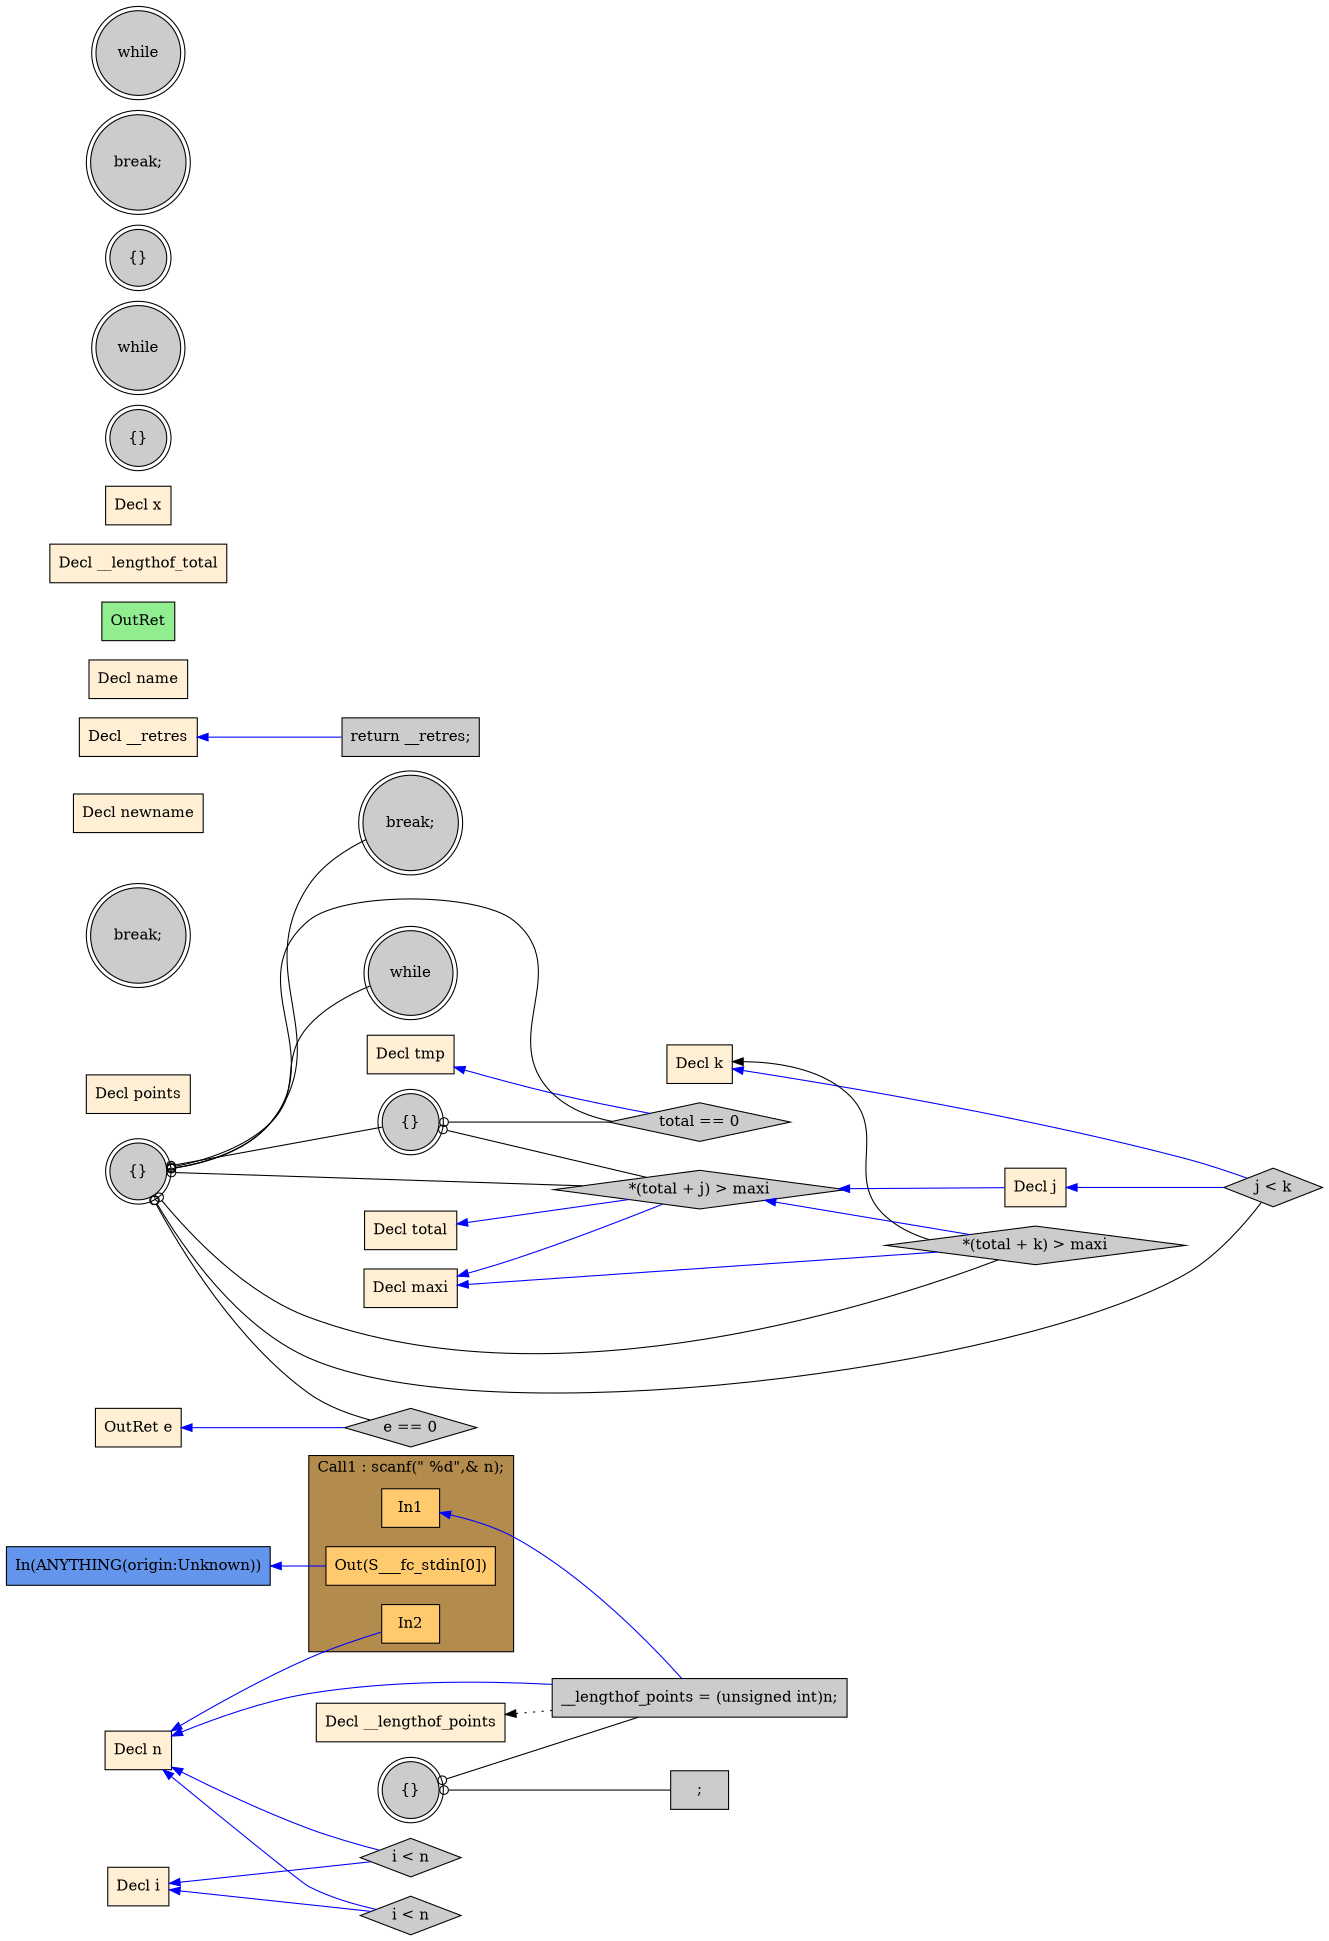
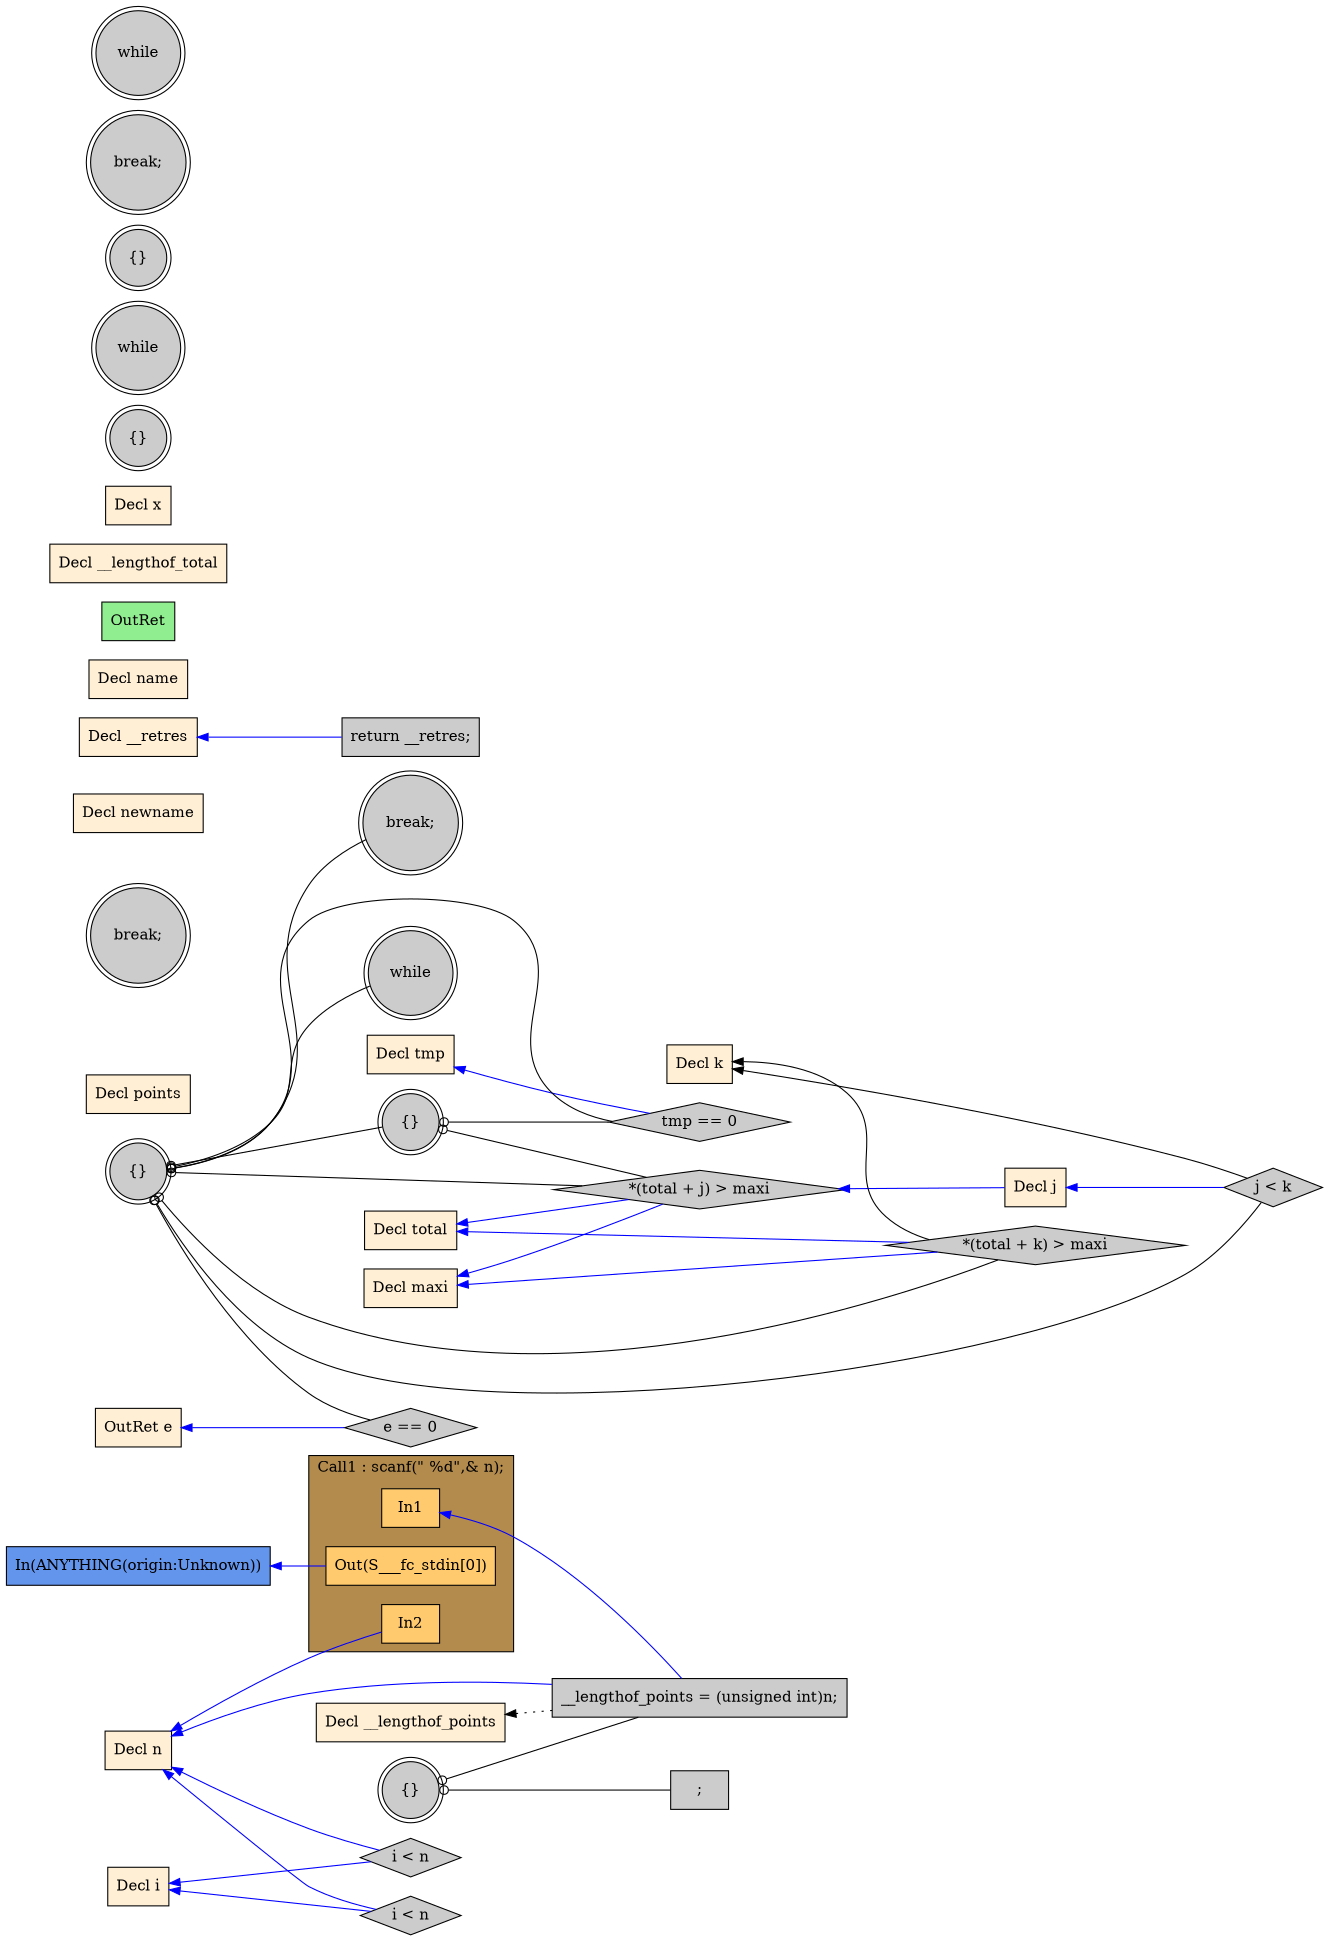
  digraph {
    rankdir=LR
    node [fillcolor="#CCCCCC" shape=box style=filled]
    edge [color="#0000FF" dir=back]
    n1 [fillcolor="#FFCA6E" label=In1]
    n2 [fillcolor="#FFCA6E" label=In2]
    n3 [fillcolor="#FFCA6E" label="Out(S___fc_stdin[0])"]
    n4 [label="__lengthof_points = (unsigned int)n;"]
    n5 [label=while shape=doublecircle]
    n6 [label="j < k" shape=diamond]
    n7 [label="break;" shape=doublecircle]
    n8 [fillcolor="#FFEFD5" label="Decl n"]
    n9 [label="i < n" shape=diamond]
    n10 [label="i < n" shape=diamond]
    n11 [label="{}" shape=doublecircle]
-   n12 [label="total == 0" shape=diamond]
+   n12 [label="tmp == 0" shape=diamond]
    n13 [label="*(total + j) > maxi" shape=diamond]
    n14 [fillcolor="#FFEFD5" label="Decl j"]
    n15 [fillcolor="#FFEFD5" label="Decl i"]
    n16 [fillcolor="#FFEFD5" label="OutRet e"]
    n17 [label="e == 0" shape=diamond]
    n18 [fillcolor="#FFEFD5" label="Decl points"]
    n19 [label="*(total + k) > maxi" shape=diamond]
    n20 [fillcolor="#FFEFD5" label="Decl __lengthof_points"]
    n21 [label="break;" shape=doublecircle]
    n22 [fillcolor="#FFEFD5" label="Decl newname"]
    n23 [label="return __retres;"]
    n24 [fillcolor="#FFEFD5" label="Decl name"]
    n25 [fillcolor="#90EE90" label=OutRet]
    n26 [fillcolor="#FFEFD5" label="Decl total"]
    n27 [fillcolor="#6495ED" label="In(ANYTHING(origin:Unknown))"]
    n28 [fillcolor="#FFEFD5" label="Decl __lengthof_total"]
    n29 [fillcolor="#FFEFD5" label="Decl x"]
    n30 [fillcolor="#FFEFD5" label="Decl k"]
    n31 [fillcolor="#FFEFD5" label="Decl maxi"]
    n32 [fillcolor="#FFEFD5" label="Decl tmp"]
    n33 [fillcolor="#FFEFD5" label="Decl __retres"]
    n34 [label="{}" shape=doublecircle]
    n35 [label=";"]
    n36 [label="{}" shape=doublecircle]
    n37 [label=while shape=doublecircle]
    n38 [label="{}" shape=doublecircle]
    n39 [label="break;" shape=doublecircle]
    n40 [label=while shape=doublecircle]
    n41 [label="{}" shape=doublecircle]
    subgraph cluster_1 {
      fillcolor="#B38B4D"
      label="Call1 : scanf(\" %d\",& n);"
      style=filled
      n1
      n2
      n3
    }
    n1 -> n4
    n8 -> n2
    n8 -> n4
    n8 -> n9
    n8 -> n10
    n11 -> n12 [arrowtail=odot color="#000000"]
    n11 -> n13 [arrowtail=odot color="#000000"]
    n13 -> n14
    n14 -> n6
    n15 -> n9
    n15 -> n10
    n16 -> n17
    n20 -> n4 [color="#000000" style=dotted]
    n26 -> n13
-   n13 -> n19
+   n26 -> n19
    n27 -> n3
-   n30 -> n6
+   n30 -> n6 [color="#000000"]
    n30 -> n19 [color="#000000"]
    n31 -> n13
    n31 -> n19
    n32 -> n12
    n33 -> n23
    n34 -> n4 [arrowtail=odot color="#000000"]
    n34 -> n35 [arrowtail=odot color="#000000"]
    n41 -> n5 [arrowtail=odot color="#000000"]
    n41 -> n6 [arrowtail=odot color="#000000"]
    n41 -> n7 [arrowtail=odot color="#000000"]
    n41 -> n11 [arrowtail=odot color="#000000"]
    n41 -> n12 [arrowtail=odot color="#000000"]
    n41 -> n13 [arrowtail=odot color="#000000"]
    n41 -> n17 [arrowtail=odot color="#000000"]
    n41 -> n19 [arrowtail=odot color="#000000"]
  }
